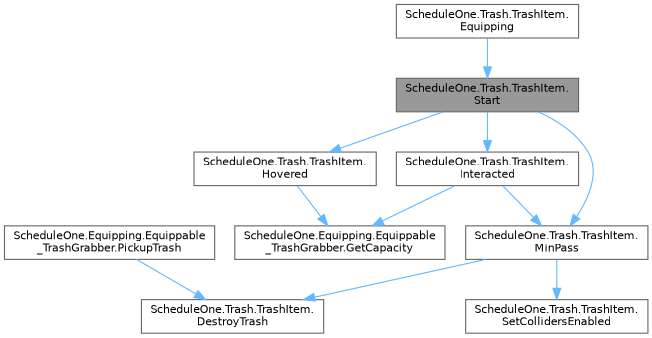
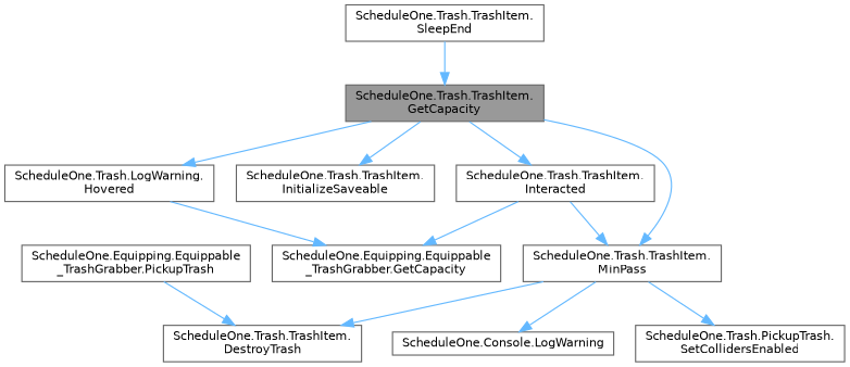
  digraph {
    rankdir=TB
    node [color=grey40 fillcolor=white fontname=Helvetica fontsize=10 shape=box style=filled]
    edge [color=steelblue1 fontname=Helvetica fontsize=10 labelfontname=Helvetica labelfontsize=10 style=solid]
-   n1 [color=gray40 fillcolor=grey60 fontcolor=black height=0.2 label="ScheduleOne.Trash.TrashItem.\lStart" width=0.4]
-   n2 [height=0.2 label="ScheduleOne.Trash.TrashItem.\lHovered" width=0.4]
+   n1 [color=gray40 fillcolor=grey60 fontcolor=black height=0.2 label="ScheduleOne.Trash.TrashItem.\lGetCapacity" width=0.4]
+   n2 [height=0.2 label="ScheduleOne.Trash.LogWarning.\lHovered" width=0.4]
+   n3 [height=0.2 label="ScheduleOne.Trash.TrashItem.\lInitializeSaveable" width=0.4]
    n4 [height=0.2 label="ScheduleOne.Trash.TrashItem.\lInteracted" width=0.4]
    n5 [height=0.2 label="ScheduleOne.Trash.TrashItem.\lMinPass" width=0.4]
    n6 [height=0.2 label="ScheduleOne.Equipping.Equippable\l_TrashGrabber.GetCapacity" width=0.4]
    n7 [height=0.2 label="ScheduleOne.Trash.TrashItem.\lDestroyTrash" width=0.4]
-   n9 [height=0.2 label="ScheduleOne.Trash.TrashItem.\lSetCollidersEnabled" width=0.4]
-   n10 [height=0.2 label="ScheduleOne.Trash.TrashItem.\lEquipping" width=0.4]
+   n8 [height=0.2 label="ScheduleOne.Console.LogWarning" width=0.4]
+   n9 [height=0.2 label="ScheduleOne.Trash.PickupTrash.\lSetCollidersEnabled" width=0.4]
+   n10 [height=0.2 label="ScheduleOne.Trash.TrashItem.\lSleepEnd" width=0.4]
    n11 [height=0.2 label="ScheduleOne.Equipping.Equippable\l_TrashGrabber.PickupTrash" width=0.4]
    n1 -> n2
+   n1 -> n3
    n1 -> n4
    n1 -> n5
    n2 -> n6
    n4 -> n5
    n4 -> n6
    n5 -> n7
+   n5 -> n8
    n5 -> n9
    n10 -> n1
    n11 -> n7
  }
